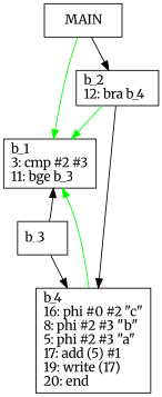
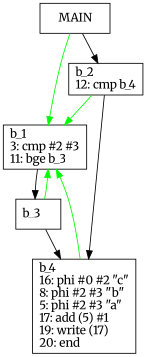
  digraph {
    fontname=Merriweather
    node [fontname=Merriweather shape=box]
    edge [fontname=Merriweather]
    n1 [label="b_1\l3: cmp #2 #3\l11: bge b_3\l"]
    n2 [label="b_3\l"]
    __MAIN__
-   n4 [label="b_2\l12: bra b_4\l"]
+   n4 [label="b_2\l12: cmp b_4\l"]
    n5 [label="b_4\l16: phi #0 #2 \"c\"\l8: phi #2 #3 \"b\"\l5: phi #2 #3 \"a\"\l17: add (5) #1\l19: write (17)\l20: end\l"]
-   n2 -> n1 [color=black]
+   n1 -> n2
+   n2 -> n1 [color=green]
    n2 -> n5
    __MAIN__ -> n1 [color=green]
    __MAIN__ -> n4
    n4 -> n1 [color=green]
    n4 -> n5
    n5 -> n1 [color=green]
  }
